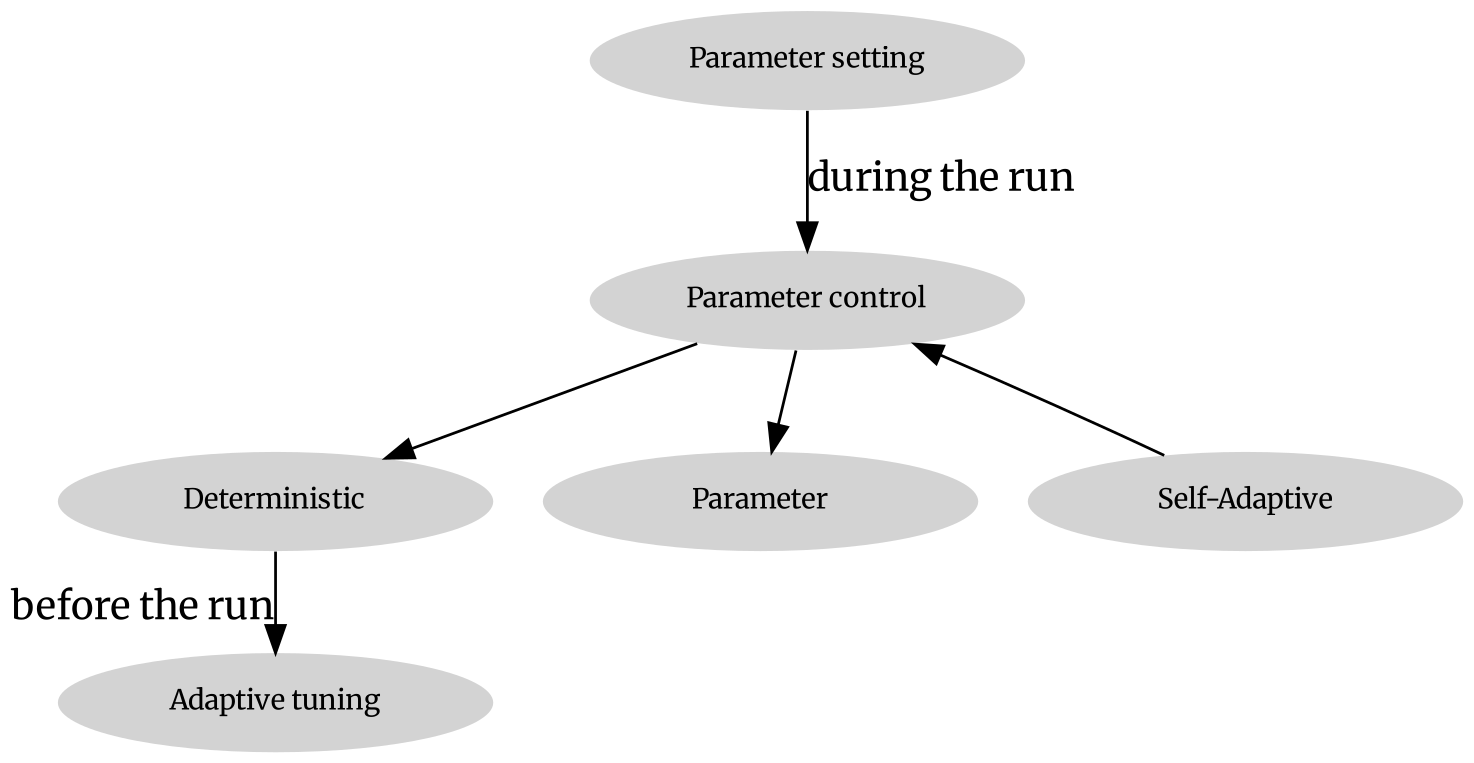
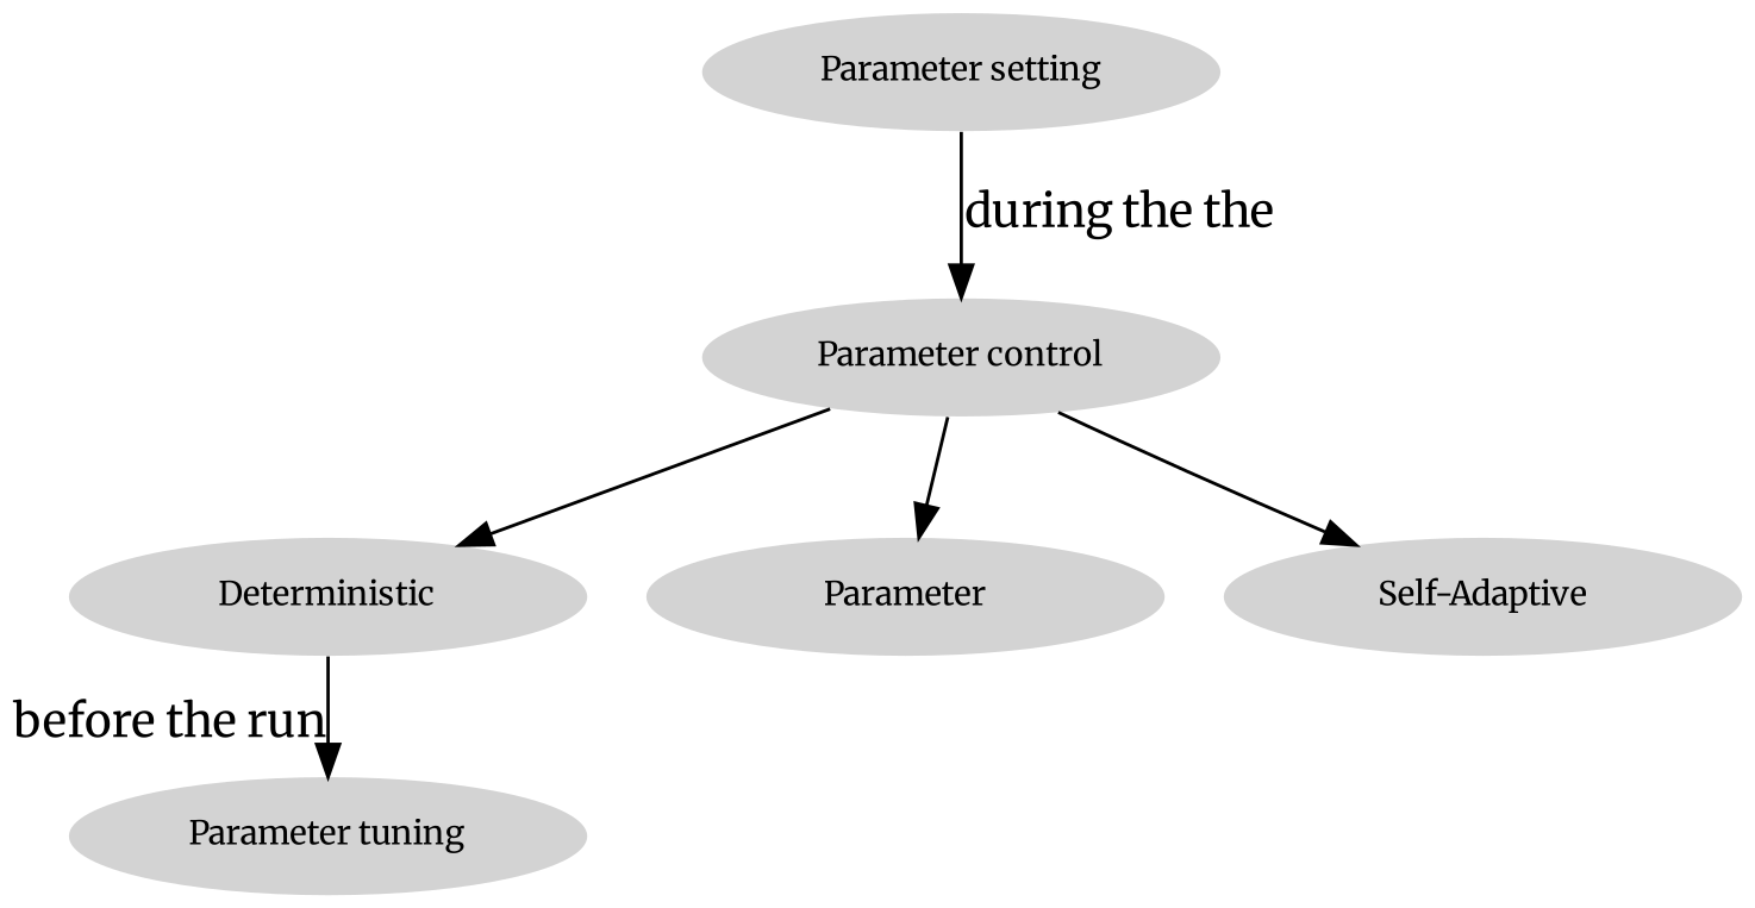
  digraph {
    fontname=Merriweather
    fontsize=10
    node [fixedsize=True fontname=Merriweather fontsize=10 penwidth=0 style=filled]
    edge [fontname=Merriweather]
    "Parameter setting" [width=2.2]
    "Parameter control" [width=2.2]
-   "Parameter tuning" [width=2.2 label="Adaptive tuning"]
+   "Parameter tuning" [width=2.2]
    Deterministic [width=2.2]
    n5 [label=Parameter width=2.2]
    "Self-Adaptive" [width=2.2]
-   "Parameter setting" -> "Parameter control" [label="during the run"]
+   "Parameter setting" -> "Parameter control" [label="during the the"]
    "Parameter control" -> Deterministic
    "Parameter control" -> n5
-   "Self-Adaptive" -> "Parameter control"
+   "Parameter control" -> "Self-Adaptive"
    Deterministic -> "Parameter tuning" [xlabel="before the run"]
  }
